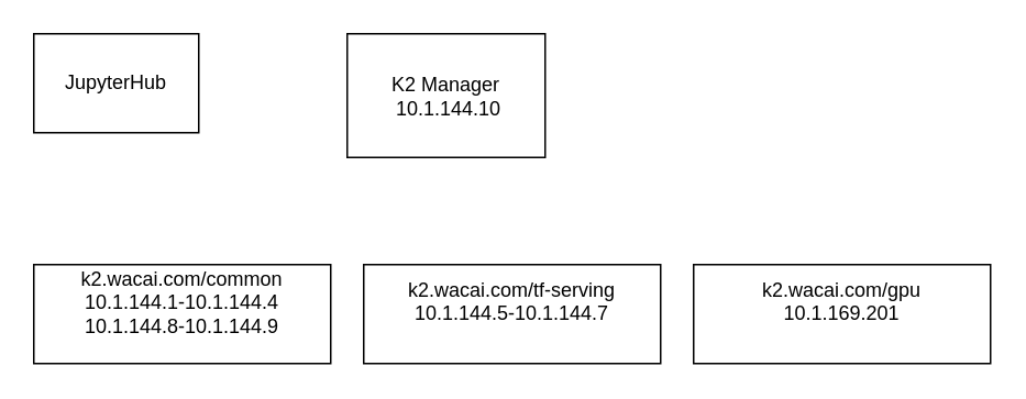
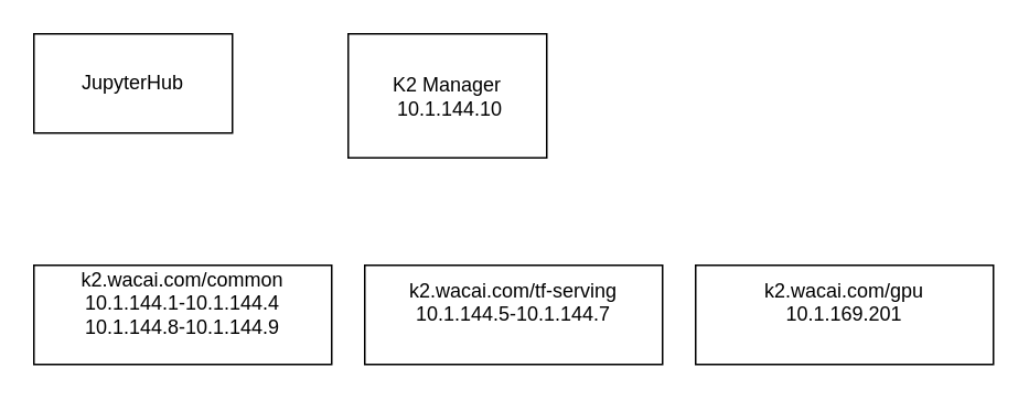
  <mxCell id="0" />
  <mxCell id="1" parent="0" />
- <mxCell id="2" value="JupyterHub" style="rounded=0;whiteSpace=wrap;html=1;" parent="1" vertex="1"><mxGeometry x="20" y="20" width="100" height="60" as="geometry" /></mxCell>
+ <mxCell id="2" value="JupyterHub" style="rounded=0;whiteSpace=wrap;html=1;" parent="1" vertex="1"><mxGeometry x="20" y="20" width="120" height="60" as="geometry" /></mxCell>
  <mxCell id="3" value="K2 Manager&lt;br&gt;&amp;nbsp;10.1.144.10&lt;br&gt;" style="rounded=0;whiteSpace=wrap;html=1;" parent="1" vertex="1"><mxGeometry x="210" y="20" width="120" height="75" as="geometry" /></mxCell>
  <mxCell id="4" value="k2.wacai.com/common&lt;br&gt;10.1.144.1-10.1.144.4&lt;br&gt;10.1.144.8-10.1.144.9&lt;br&gt;&lt;br&gt;" style="rounded=0;whiteSpace=wrap;html=1;" parent="1" vertex="1"><mxGeometry x="20" y="160" width="180" height="60" as="geometry" /></mxCell>
  <mxCell id="5" value="k2.wacai.com/tf-serving&lt;br&gt;10.1.144.5-10.1.144.7&lt;br&gt;&lt;br&gt;" style="rounded=0;whiteSpace=wrap;html=1;" parent="1" vertex="1"><mxGeometry x="220" y="160" width="180" height="60" as="geometry" /></mxCell>
  <mxCell id="6" value="k2.wacai.com/gpu&lt;br&gt;10.1.169.201&lt;br&gt;&lt;br&gt;" style="rounded=0;whiteSpace=wrap;html=1;" parent="1" vertex="1"><mxGeometry x="420" y="160" width="180" height="60" as="geometry" /></mxCell>
